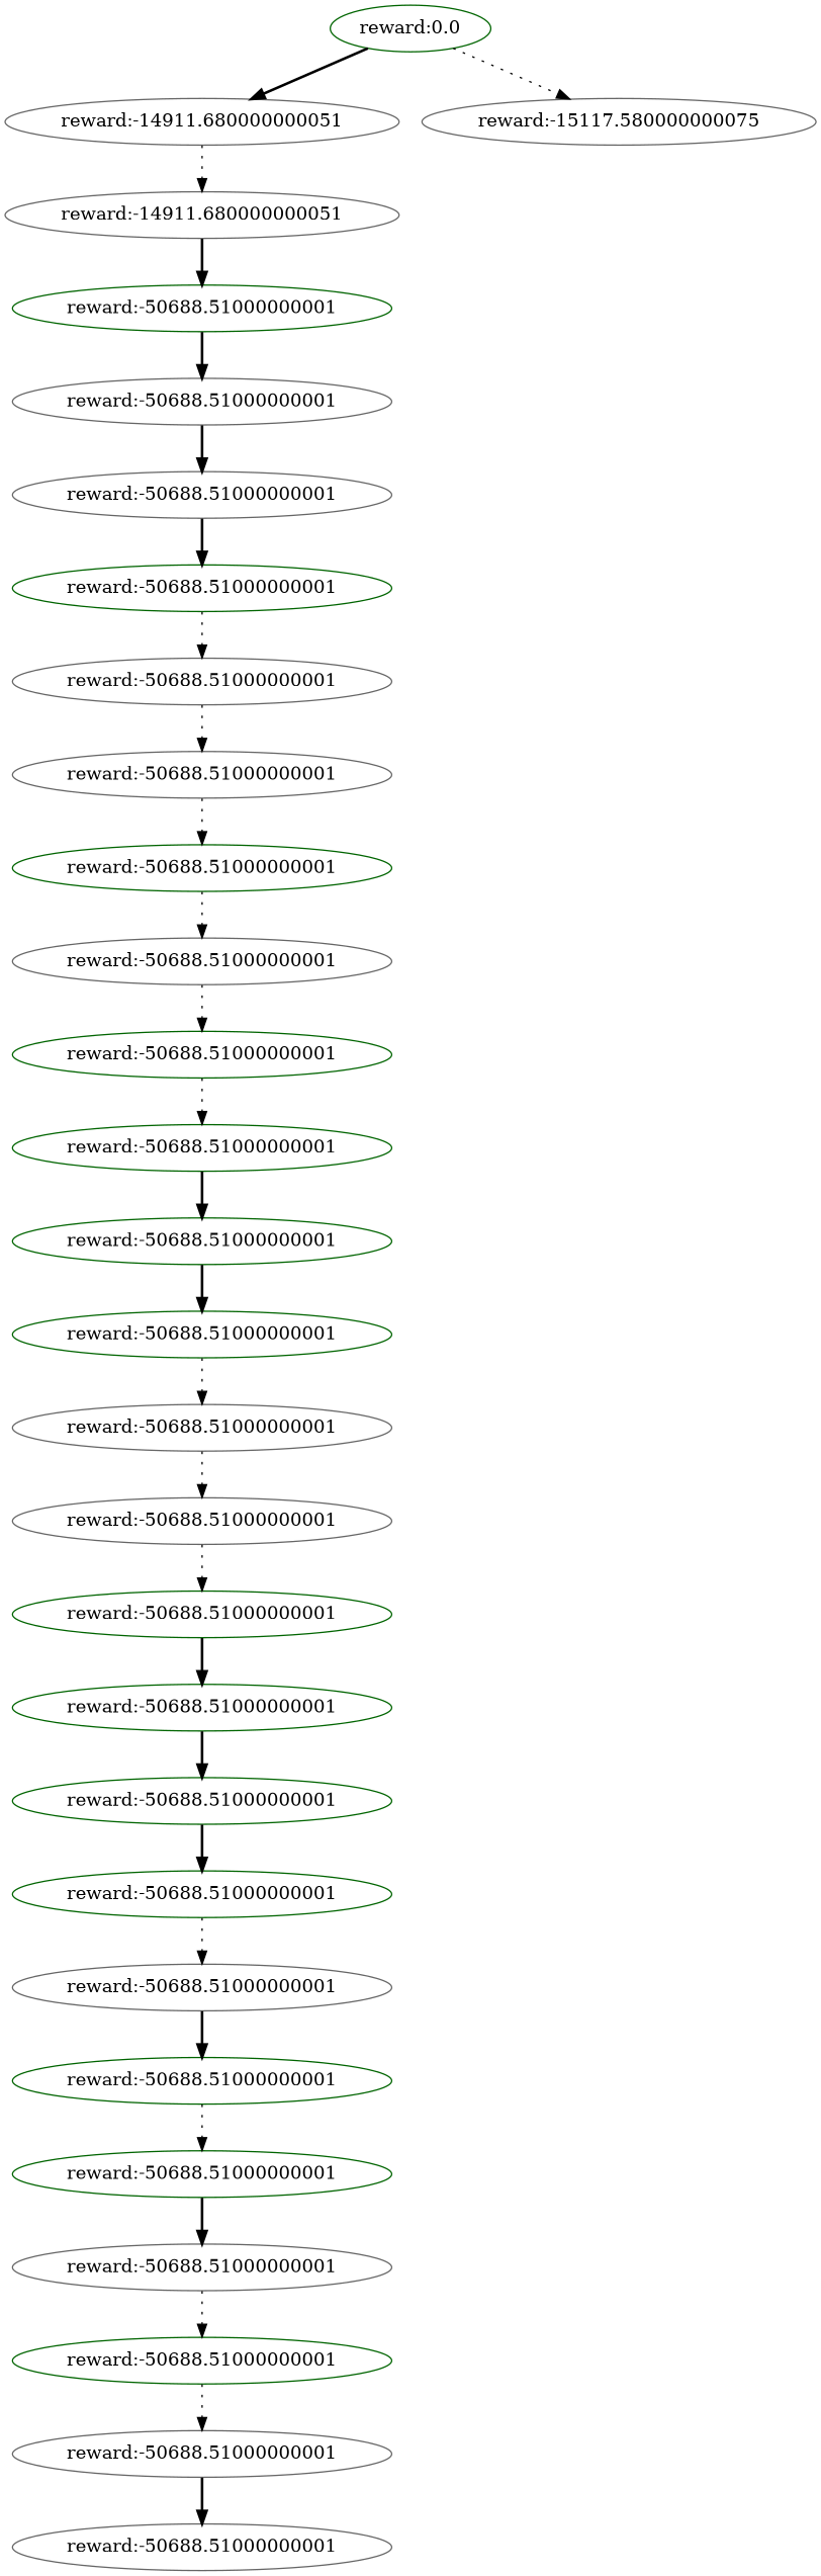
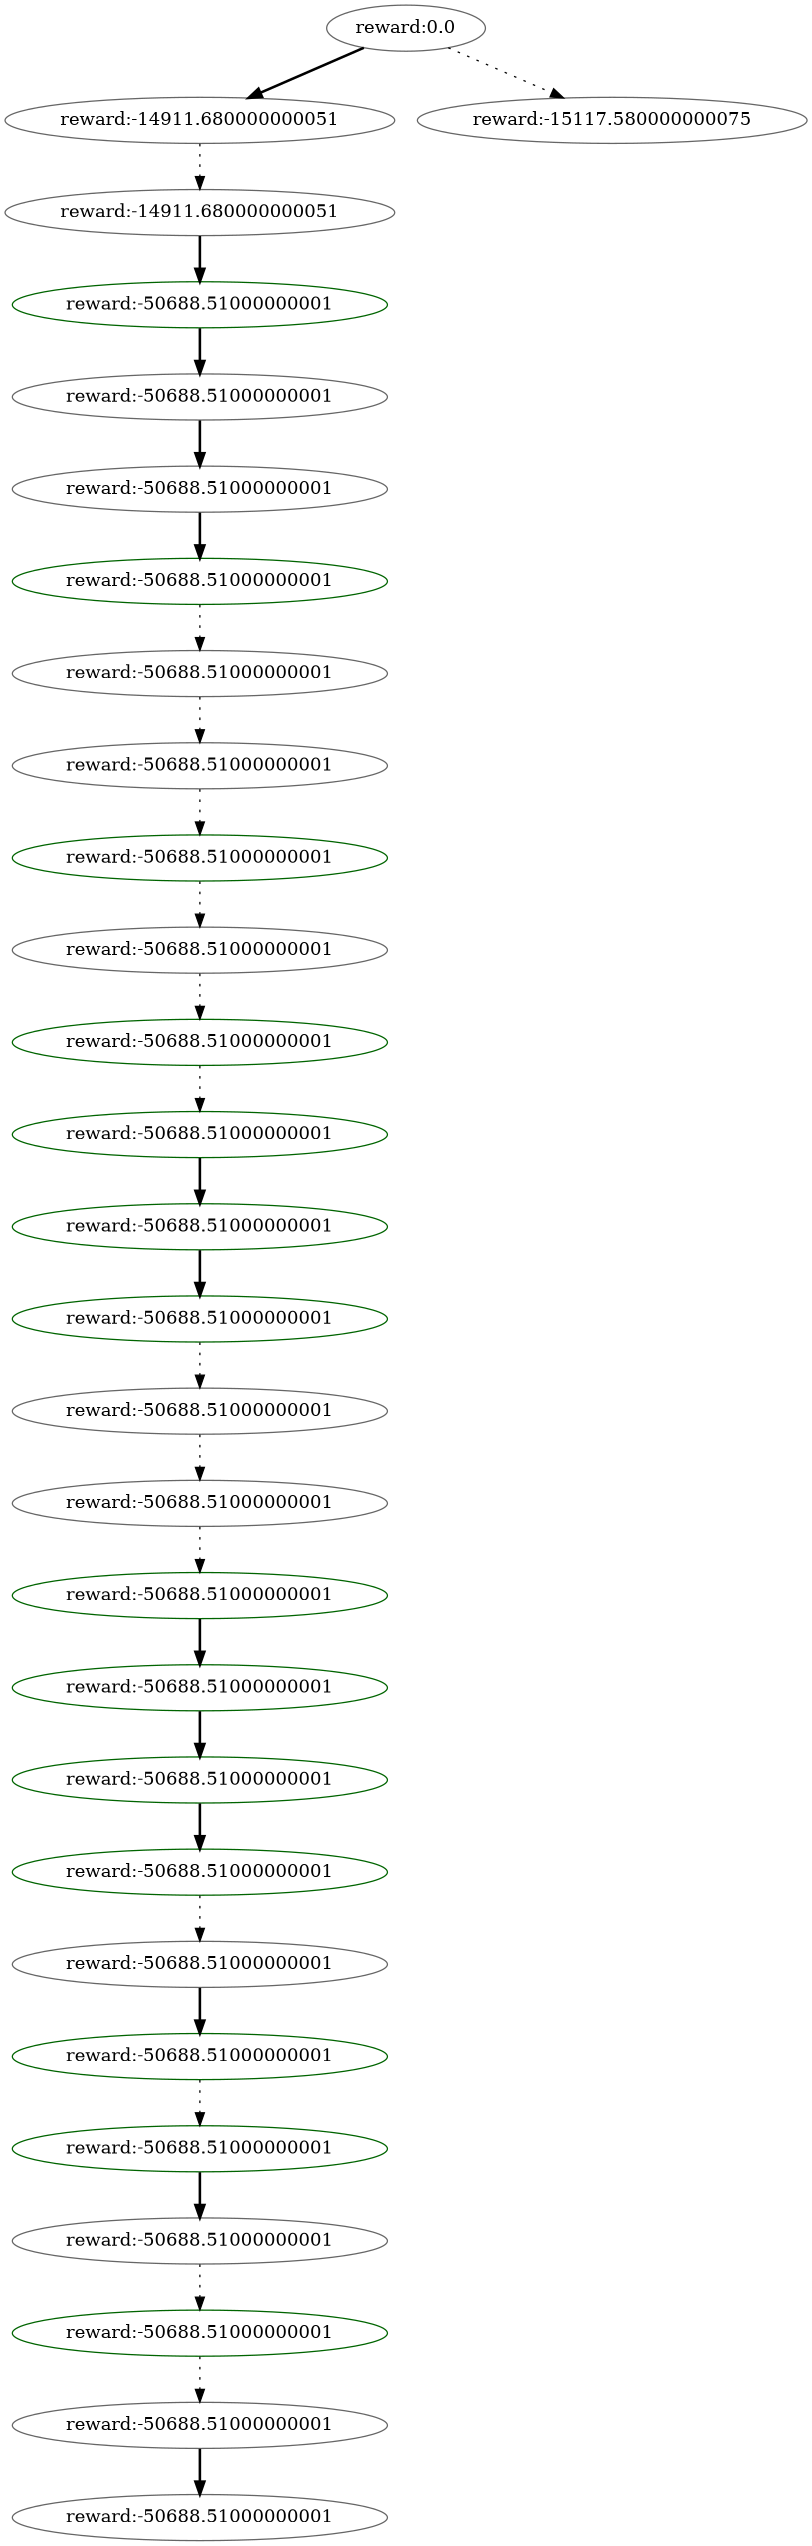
  digraph {
    node [color=darkgreen]
    edge [style=dotted]
-   n1 [label="reward:0.0"]
+   n1 [label="reward:0.0" color=gray40]
    n2 [color=gray40 label="reward:-14911.680000000051"]
    n3 [label="reward:-15117.580000000075" color=gray40]
    n4 [color=gray40 label="reward:-14911.680000000051"]
    n5 [label="reward:-50688.51000000001"]
    n6 [color=gray40 label="reward:-50688.51000000001"]
    n7 [color=gray40 label="reward:-50688.51000000001"]
    n8 [label="reward:-50688.51000000001"]
    n9 [color=gray40 label="reward:-50688.51000000001"]
    n10 [color=gray40 label="reward:-50688.51000000001"]
    n11 [label="reward:-50688.51000000001"]
    n12 [color=gray40 label="reward:-50688.51000000001"]
    n13 [label="reward:-50688.51000000001"]
    n14 [label="reward:-50688.51000000001"]
    n15 [label="reward:-50688.51000000001"]
    n16 [label="reward:-50688.51000000001"]
    n17 [color=gray40 label="reward:-50688.51000000001"]
    n18 [color=gray40 label="reward:-50688.51000000001"]
    n19 [label="reward:-50688.51000000001"]
    n20 [label="reward:-50688.51000000001"]
    n21 [label="reward:-50688.51000000001"]
    n22 [label="reward:-50688.51000000001"]
    n23 [color=gray40 label="reward:-50688.51000000001"]
    n24 [label="reward:-50688.51000000001"]
    n25 [label="reward:-50688.51000000001"]
    n26 [color=gray40 label="reward:-50688.51000000001"]
    n27 [label="reward:-50688.51000000001"]
    n28 [color=gray40 label="reward:-50688.51000000001"]
    n29 [label="reward:-50688.51000000001" color=gray40]
    n1 -> n2 [style=bold]
    n1 -> n3
    n2 -> n4
    n4 -> n5 [style=bold]
    n5 -> n6 [style=bold]
    n6 -> n7 [style=bold]
    n7 -> n8 [style=bold]
    n8 -> n9
    n9 -> n10
    n10 -> n11
    n11 -> n12
    n12 -> n13
    n13 -> n14
    n14 -> n15 [style=bold]
    n15 -> n16 [style=bold]
    n16 -> n17
    n17 -> n18
    n18 -> n19
    n19 -> n20 [style=bold]
    n20 -> n21 [style=bold]
    n21 -> n22 [style=bold]
    n22 -> n23
    n23 -> n24 [style=bold]
    n24 -> n25
    n25 -> n26 [style=bold]
    n26 -> n27
    n27 -> n28
    n28 -> n29 [style=bold]
  }
